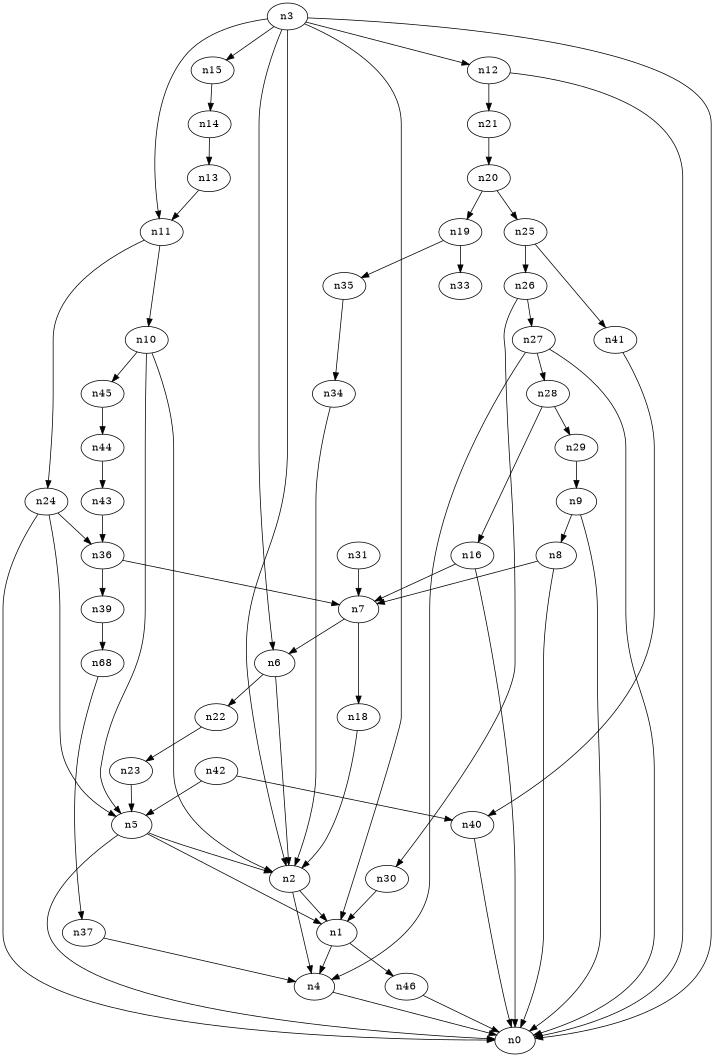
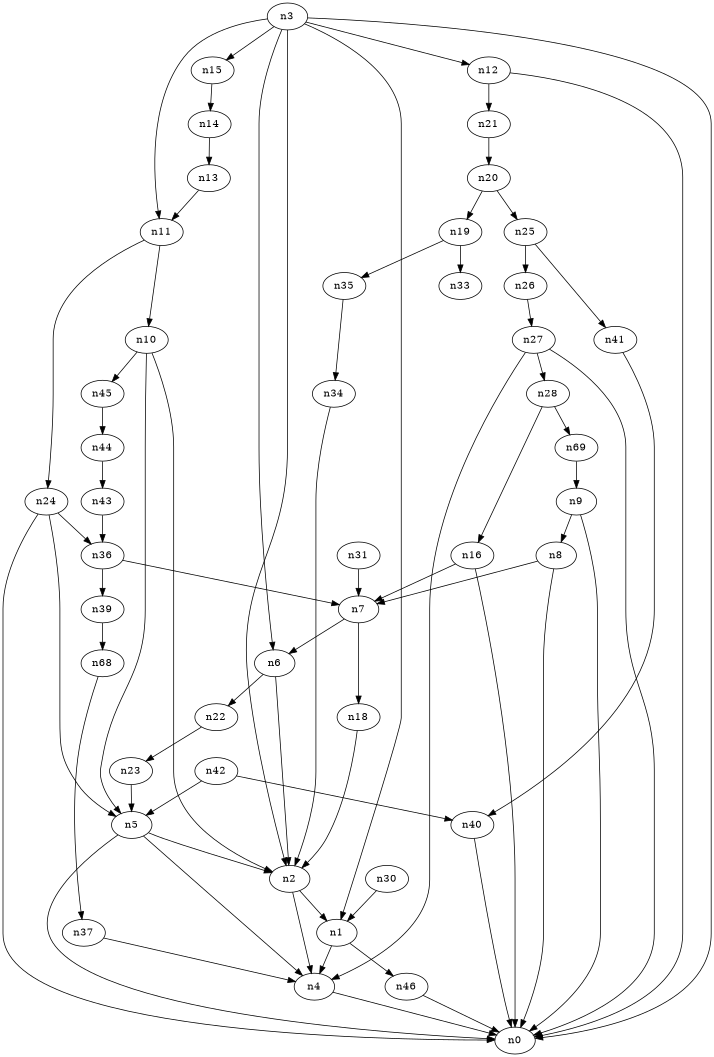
  digraph {
    n1
    n4
    n46
    n0
    n2
    n3
    n6
    n11
    n12
    n15
    n22
    n10
    n24
    n21
    n14
    n23
    n5
    n45
    n36
    n20
    n13
    n7
    n18
    n8
    n9
    n44
    n43
    n39
    n19
    n25
    n16
    n33
    n35
    n34
    n26
    n41
    n27
    n30
    n40
    n38 [label=n68]
    n28
-   n29
+   n29 [label=n69]
    n31
    n37
    n42
    n1 -> n4
    n1 -> n46
    n4 -> n0
    n46 -> n0
    n2 -> n1
    n2 -> n4
    n3 -> n1
    n3 -> n0
    n3 -> n2
    n3 -> n6
    n3 -> n11
    n3 -> n12
    n3 -> n15
    n6 -> n2
    n6 -> n22
    n11 -> n10
    n11 -> n24
    n12 -> n0
    n12 -> n21
    n15 -> n14
    n22 -> n23
    n10 -> n2
    n10 -> n5
    n10 -> n45
    n24 -> n0
    n24 -> n5
    n24 -> n36
    n21 -> n20
    n14 -> n13
    n23 -> n5
-   n5 -> n1
+   n5 -> n4
    n5 -> n0
    n5 -> n2
    n45 -> n44
    n36 -> n7
    n36 -> n39
    n20 -> n19
    n20 -> n25
    n13 -> n11
    n7 -> n6
    n7 -> n18
    n18 -> n2
    n8 -> n0
    n8 -> n7
    n9 -> n0
    n9 -> n8
    n44 -> n43
    n43 -> n36
    n39 -> n38
    n19 -> n33
    n19 -> n35
    n25 -> n26
    n25 -> n41
    n16 -> n0
    n16 -> n7
    n35 -> n34
    n34 -> n2
    n26 -> n27
-   n26 -> n30
    n41 -> n40
    n27 -> n4
    n27 -> n0
    n27 -> n28
    n30 -> n1
    n40 -> n0
    n38 -> n37
    n28 -> n16
    n28 -> n29
    n29 -> n9
    n31 -> n7
    n37 -> n4
    n42 -> n5
    n42 -> n40
  }
